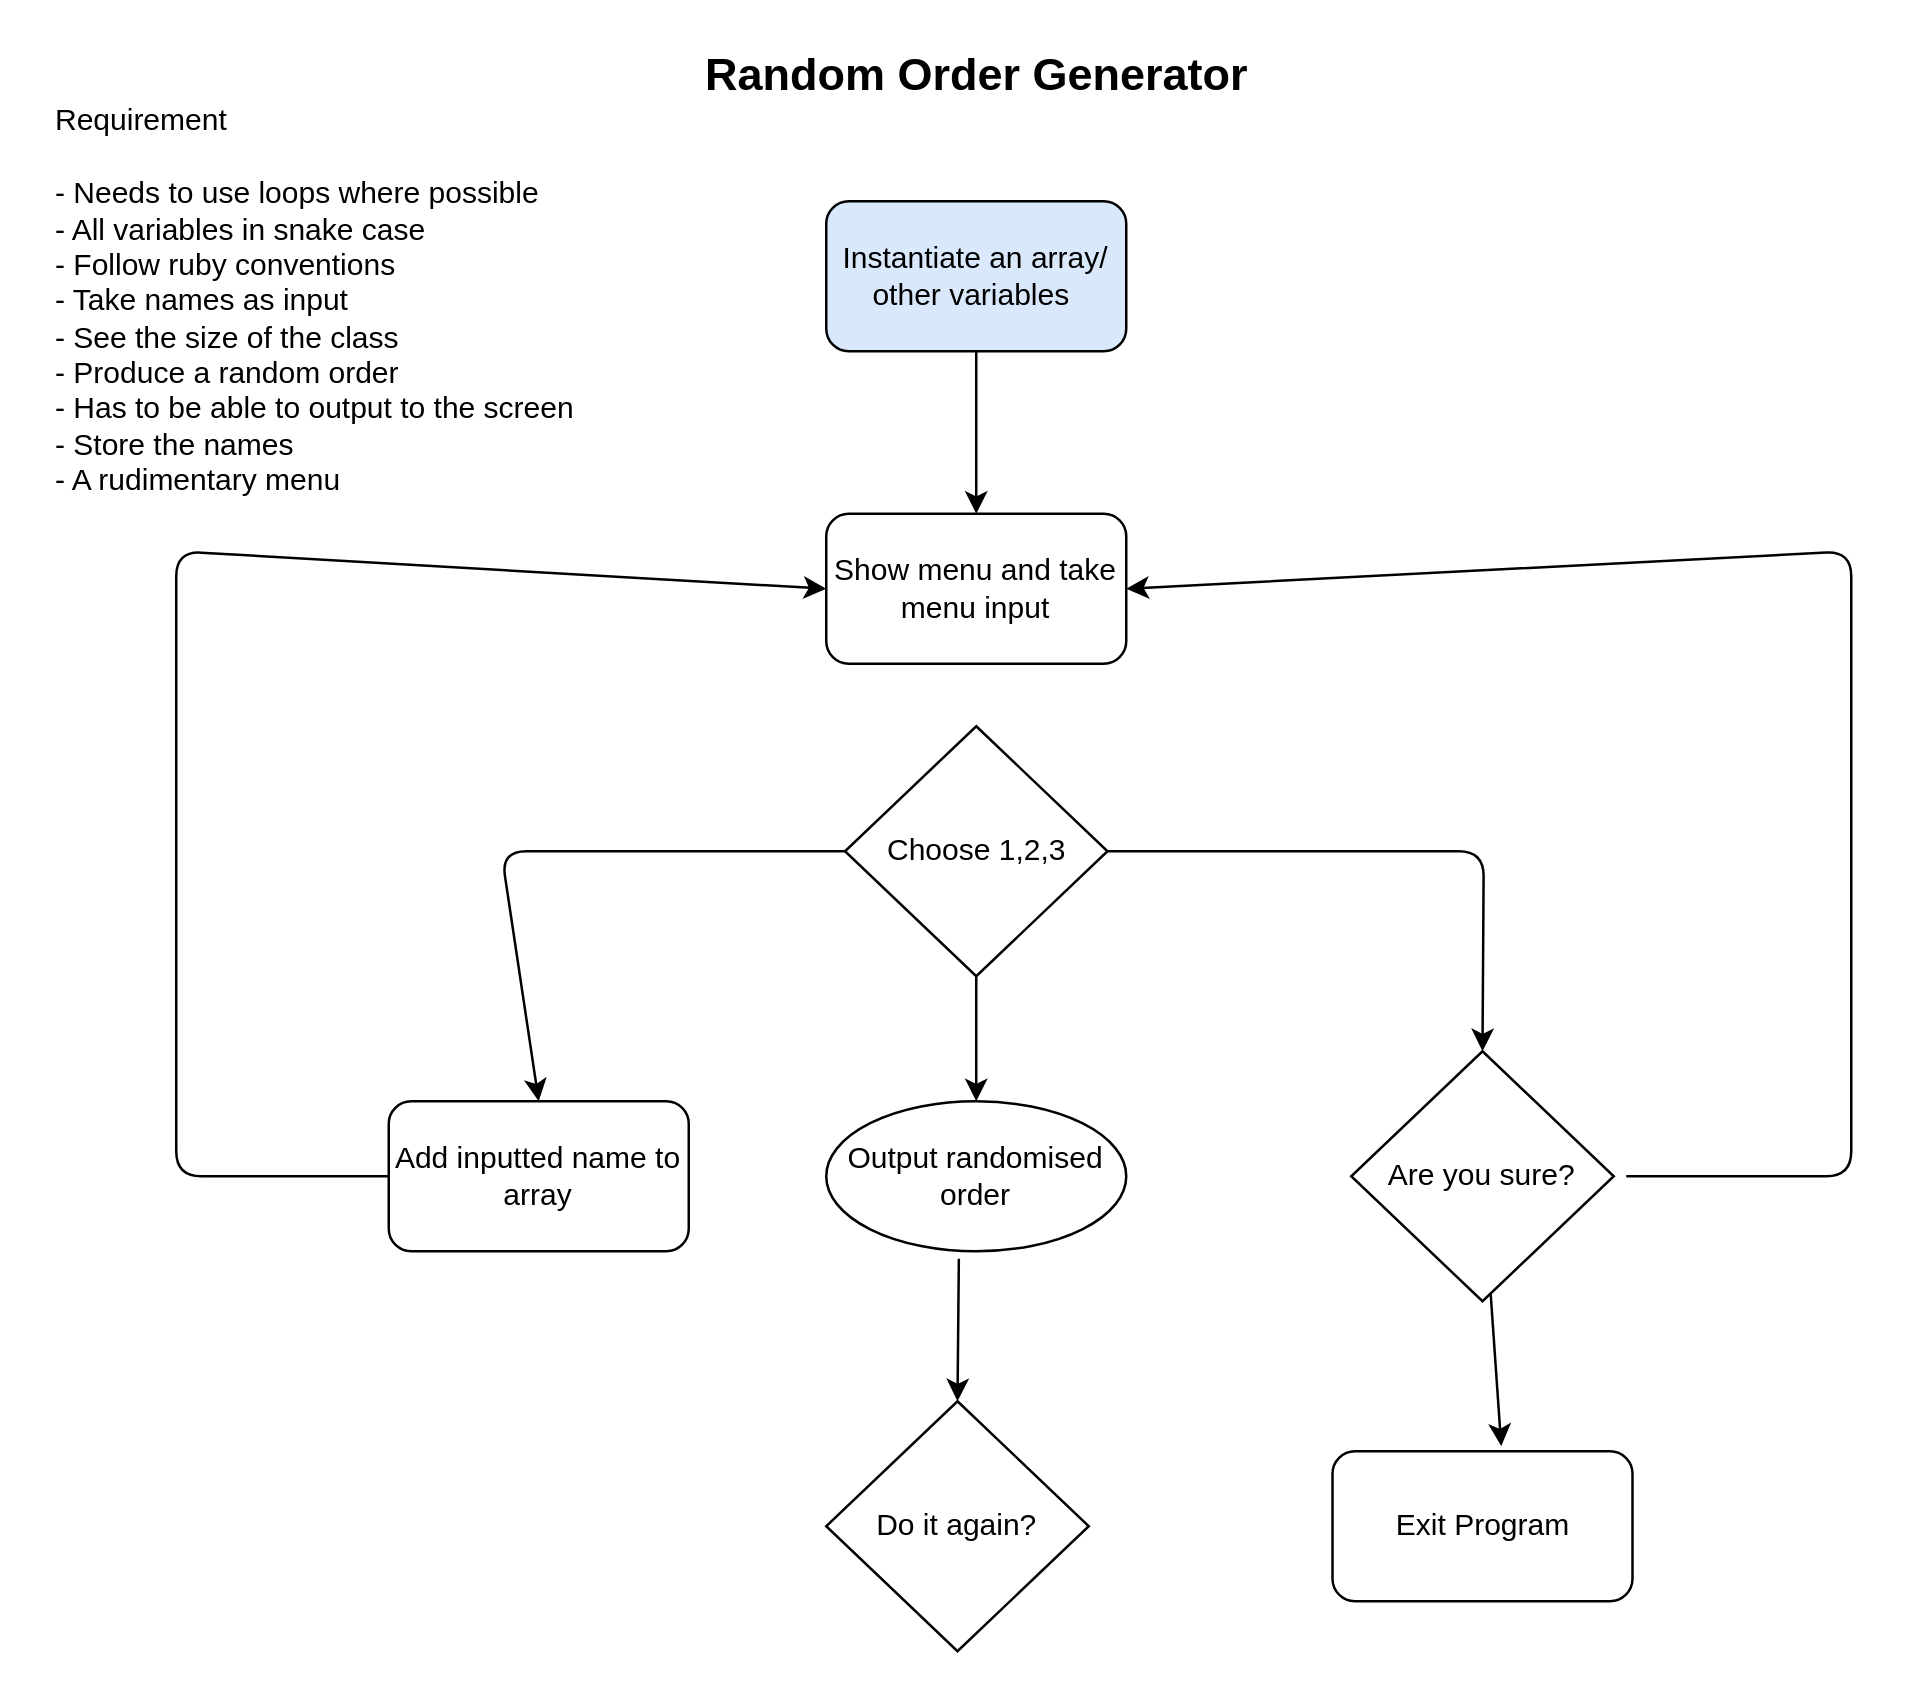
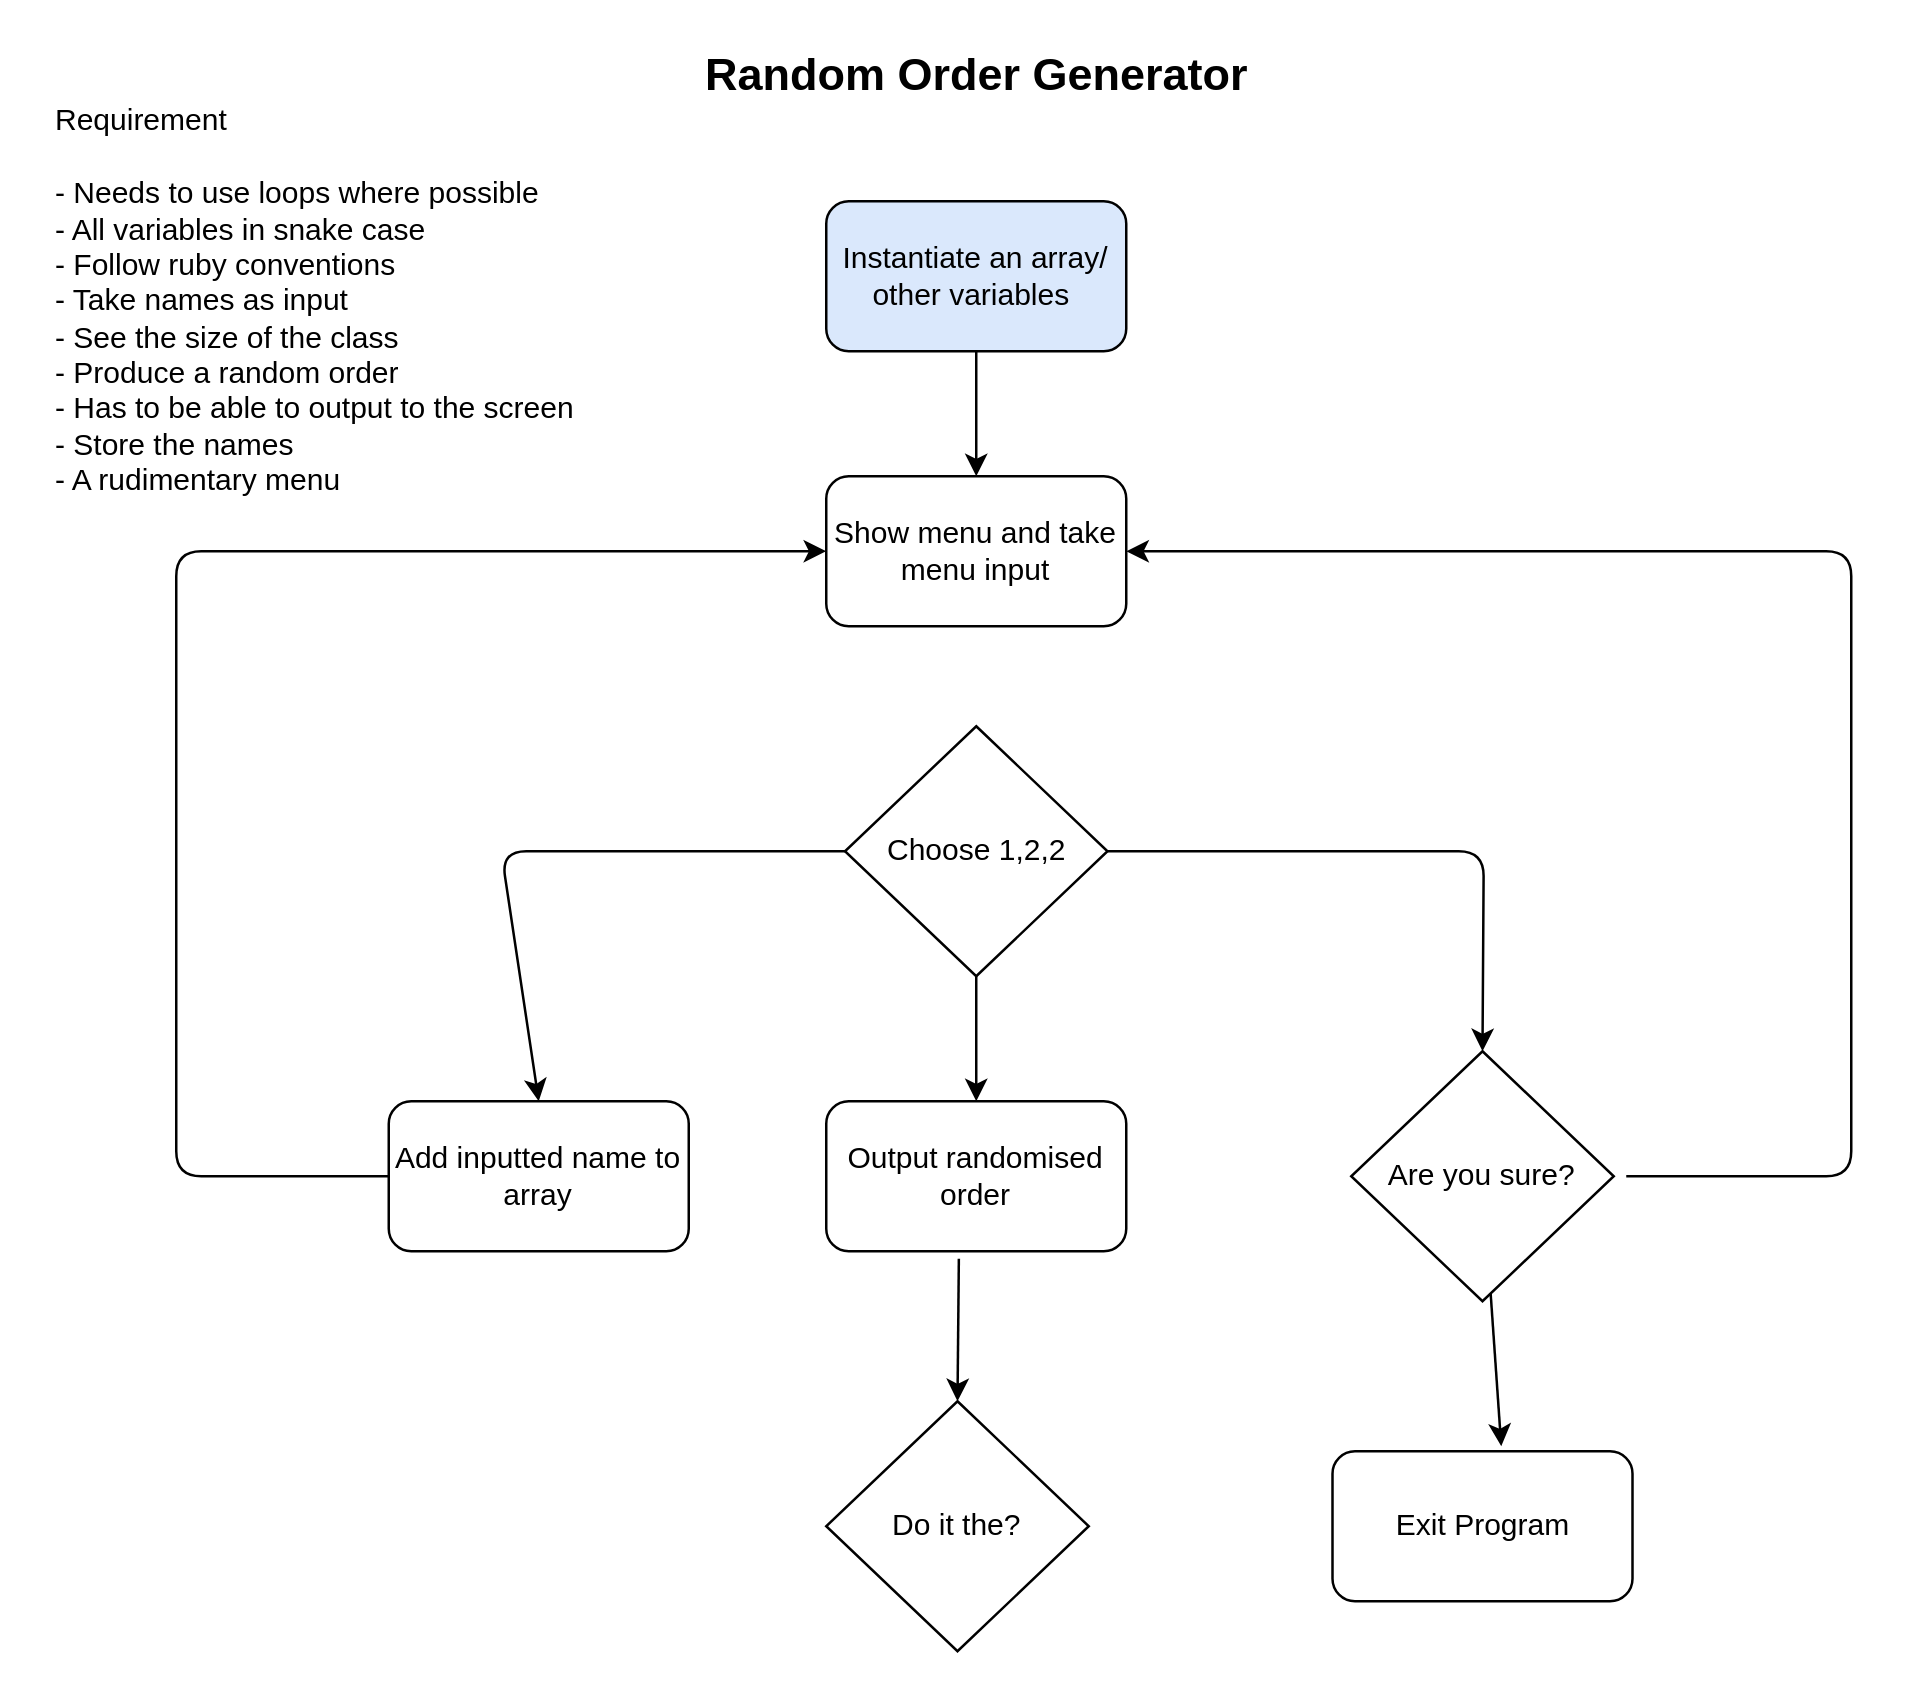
  <mxCell id="0" />
  <mxCell id="1" parent="0" />
  <mxCell id="2" value="&lt;b&gt;&lt;font style=&quot;font-size: 18px&quot;&gt;Random Order Generator&lt;/font&gt;&lt;/b&gt;" style="text;html=1;resizable=0;autosize=1;align=center;verticalAlign=middle;points=[];fillColor=none;strokeColor=none;rounded=0;" vertex="1" parent="1"><mxGeometry x="275" y="20" width="230" height="20" as="geometry" /></mxCell>
  <mxCell id="3" value="Requirement&lt;br&gt;&lt;br&gt;- Needs to use loops where possible&lt;br&gt;- All variables in snake case&lt;br&gt;- Follow ruby conventions&lt;br&gt;- Take names as input&lt;br&gt;- See the size of the class&lt;br&gt;- Produce a random order&lt;br&gt;- Has to be able to output to the screen&lt;br&gt;- Store the names&lt;br&gt;- A rudimentary menu&amp;nbsp;" style="text;html=1;resizable=0;autosize=1;align=left;verticalAlign=middle;points=[];fillColor=none;strokeColor=none;rounded=0;" vertex="1" parent="1"><mxGeometry x="20" y="40" width="220" height="160" as="geometry" /></mxCell>
  <mxCell id="4" value="Instantiate an array/ other variables&amp;nbsp;" style="rounded=1;whiteSpace=wrap;html=1;fillColor=#dae8fc;" vertex="1" parent="1"><mxGeometry x="330" y="80" width="120" height="60" as="geometry" /></mxCell>
- <mxCell id="5" value="Show menu and take menu input" style="rounded=1;whiteSpace=wrap;html=1;" vertex="1" parent="1"><mxGeometry x="330" y="205" width="120" height="60" as="geometry" /></mxCell>
- <mxCell id="6" value="Choose 1,2,3" style="rhombus;whiteSpace=wrap;html=1;" vertex="1" parent="1"><mxGeometry x="337.5" y="290" width="105" height="100" as="geometry" /></mxCell>
+ <mxCell id="5" value="Show menu and take menu input" style="rounded=1;whiteSpace=wrap;html=1;" vertex="1" parent="1"><mxGeometry x="330" y="190" width="120" height="60" as="geometry" /></mxCell>
+ <mxCell id="6" value="Choose 1,2,2" style="rhombus;whiteSpace=wrap;html=1;" vertex="1" parent="1"><mxGeometry x="337.5" y="290" width="105" height="100" as="geometry" /></mxCell>
  <mxCell id="7" value="Add inputted name to array" style="rounded=1;whiteSpace=wrap;html=1;" vertex="1" parent="1"><mxGeometry x="155" y="440" width="120" height="60" as="geometry" /></mxCell>
- <mxCell id="8" value="Output randomised order" style="ellipse;whiteSpace=wrap;html=1;" vertex="1" parent="1"><mxGeometry x="330" y="440" width="120" height="60" as="geometry" /></mxCell>
+ <mxCell id="8" value="Output randomised order" style="rounded=1;whiteSpace=wrap;html=1;" vertex="1" parent="1"><mxGeometry x="330" y="440" width="120" height="60" as="geometry" /></mxCell>
  <mxCell id="9" value="Are you sure?" style="rhombus;whiteSpace=wrap;html=1;" vertex="1" parent="1"><mxGeometry x="540" y="420" width="105" height="100" as="geometry" /></mxCell>
  <mxCell id="10" value="Exit Program" style="rounded=1;whiteSpace=wrap;html=1;" vertex="1" parent="1"><mxGeometry x="532.5" y="580" width="120" height="60" as="geometry" /></mxCell>
- <mxCell id="11" value="Do it again?" style="rhombus;whiteSpace=wrap;html=1;" vertex="1" parent="1"><mxGeometry x="330" y="560" width="105" height="100" as="geometry" /></mxCell>
+ <mxCell id="11" value="Do it the?" style="rhombus;whiteSpace=wrap;html=1;" vertex="1" parent="1"><mxGeometry x="330" y="560" width="105" height="100" as="geometry" /></mxCell>
  <mxCell id="12" value="" style="endArrow=classic;html=1;entryX=0.5;entryY=0;entryDx=0;entryDy=0;exitX=0.5;exitY=1;exitDx=0;exitDy=0;" edge="1" parent="1" source="4" target="5"><mxGeometry width="50" height="50" relative="1" as="geometry"><mxPoint x="360" y="190" as="sourcePoint" /><mxPoint x="410" y="140" as="targetPoint" /></mxGeometry></mxCell>
  <mxCell id="13" value="" style="endArrow=classic;html=1;entryX=1;entryY=0.5;entryDx=0;entryDy=0;" edge="1" parent="1" target="5"><mxGeometry width="50" height="50" relative="1" as="geometry"><mxPoint x="650" y="470" as="sourcePoint" /><mxPoint x="400" y="200" as="targetPoint" /><Array as="points"><mxPoint x="740" y="470" /><mxPoint x="740" y="220" /></Array></mxGeometry></mxCell>
  <mxCell id="14" value="" style="endArrow=classic;html=1;entryX=0;entryY=0.5;entryDx=0;entryDy=0;exitX=0;exitY=0.5;exitDx=0;exitDy=0;" edge="1" parent="1" source="7" target="5"><mxGeometry width="50" height="50" relative="1" as="geometry"><mxPoint x="70" y="470" as="sourcePoint" /><mxPoint x="300" y="200" as="targetPoint" /><Array as="points"><mxPoint x="70" y="470" /><mxPoint x="70" y="220" /></Array></mxGeometry></mxCell>
  <mxCell id="15" value="" style="endArrow=classic;html=1;entryX=0.5;entryY=0;entryDx=0;entryDy=0;exitX=0;exitY=0.5;exitDx=0;exitDy=0;" edge="1" parent="1" source="6" target="7"><mxGeometry width="50" height="50" relative="1" as="geometry"><mxPoint x="200" y="340" as="sourcePoint" /><mxPoint x="400" y="350" as="targetPoint" /><Array as="points"><mxPoint x="200" y="340" /></Array></mxGeometry></mxCell>
  <mxCell id="16" value="" style="endArrow=classic;html=1;entryX=0.5;entryY=0;entryDx=0;entryDy=0;exitX=0.5;exitY=1;exitDx=0;exitDy=0;" edge="1" parent="1" source="6" target="8"><mxGeometry width="50" height="50" relative="1" as="geometry"><mxPoint x="360" y="440" as="sourcePoint" /><mxPoint x="410" y="390" as="targetPoint" /></mxGeometry></mxCell>
  <mxCell id="17" value="" style="endArrow=classic;html=1;entryX=0.5;entryY=0;entryDx=0;entryDy=0;exitX=1;exitY=0.5;exitDx=0;exitDy=0;" edge="1" parent="1" source="6" target="9"><mxGeometry width="50" height="50" relative="1" as="geometry"><mxPoint x="560" y="370" as="sourcePoint" /><mxPoint x="610" y="320" as="targetPoint" /><Array as="points"><mxPoint x="593" y="340" /></Array></mxGeometry></mxCell>
  <mxCell id="18" value="" style="endArrow=classic;html=1;entryX=0.5;entryY=0;entryDx=0;entryDy=0;exitX=0.442;exitY=1.05;exitDx=0;exitDy=0;exitPerimeter=0;" edge="1" parent="1" source="8" target="11"><mxGeometry width="50" height="50" relative="1" as="geometry"><mxPoint x="350" y="560" as="sourcePoint" /><mxPoint x="400" y="510" as="targetPoint" /></mxGeometry></mxCell>
  <mxCell id="19" value="" style="endArrow=classic;html=1;" edge="1" parent="1" source="9"><mxGeometry width="50" height="50" relative="1" as="geometry"><mxPoint x="500" y="550" as="sourcePoint" /><mxPoint x="600" y="578" as="targetPoint" /></mxGeometry></mxCell>
